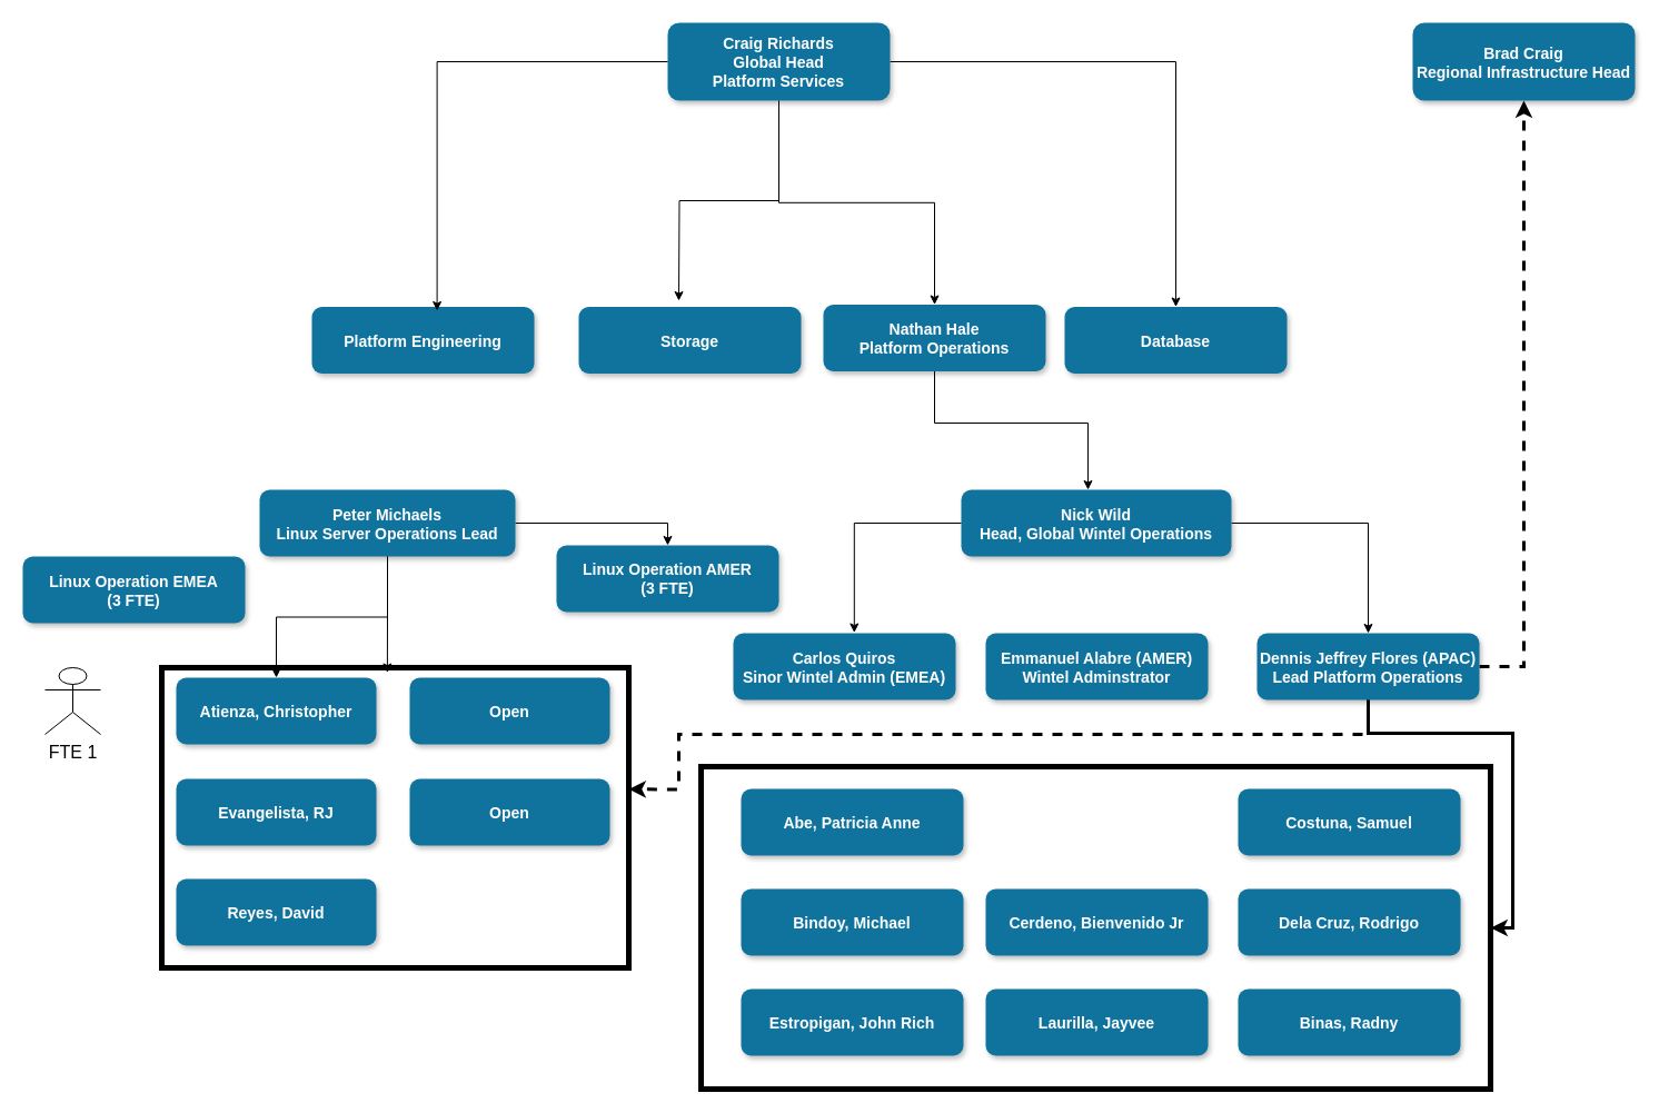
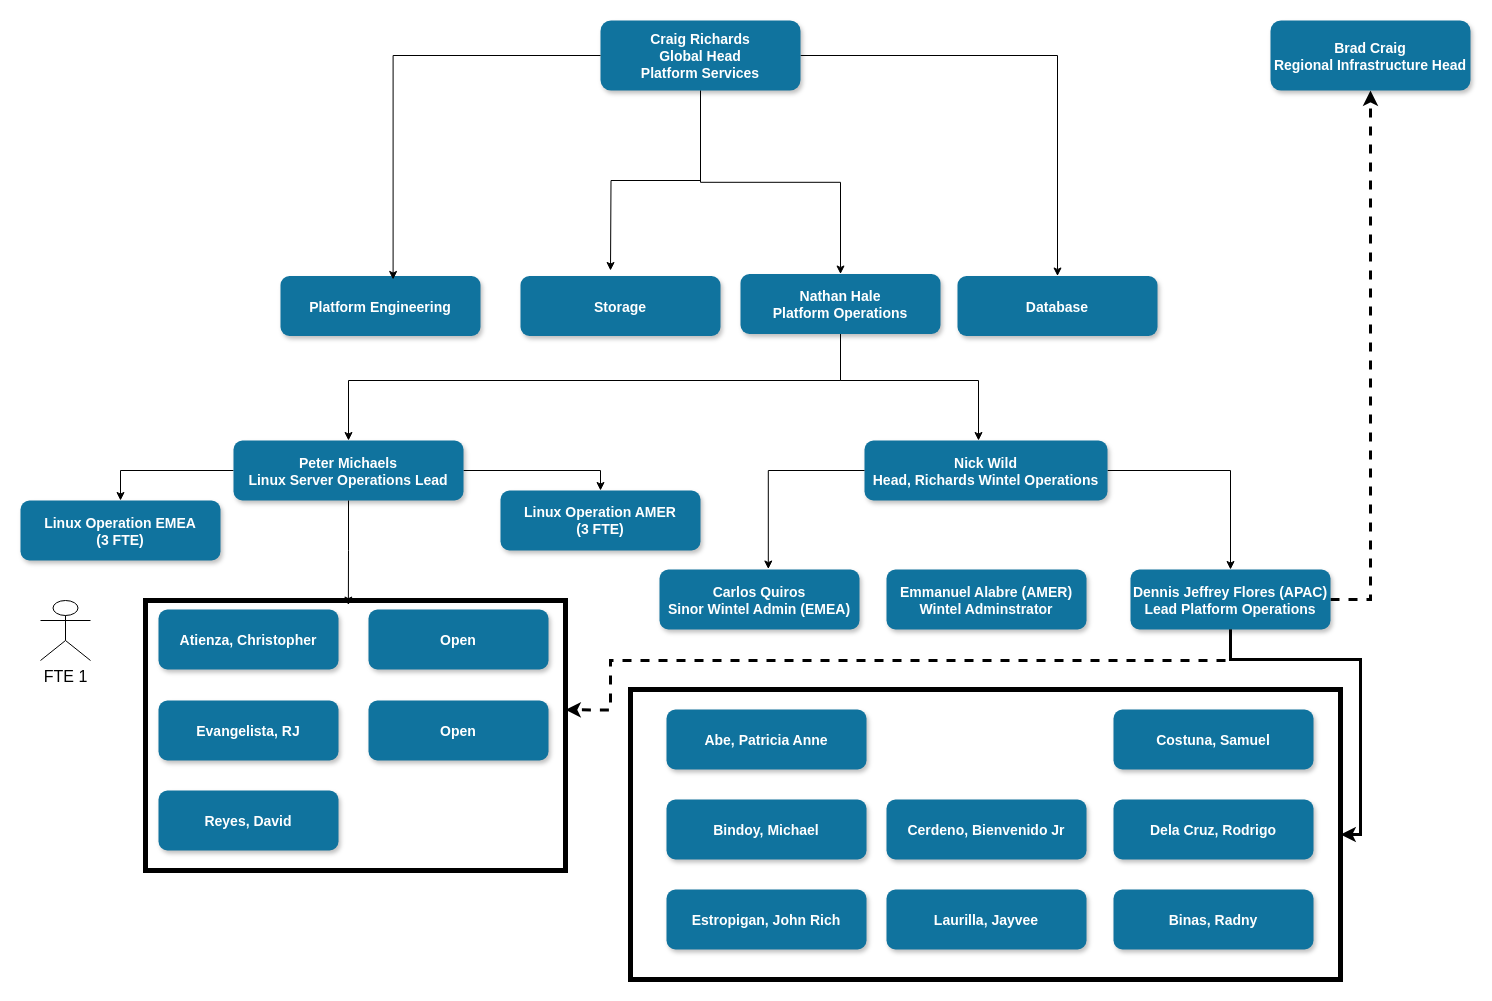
  <mxCell id="0" />
  <mxCell id="1" parent="0" />
  <mxCell id="2" value="" style="rounded=0;whiteSpace=wrap;html=1;strokeWidth=5;" vertex="1" parent="1"><mxGeometry x="145" y="600" width="420" height="270" as="geometry" /></mxCell>
  <mxCell id="3" value="" style="rounded=0;whiteSpace=wrap;html=1;strokeWidth=5;" vertex="1" parent="1"><mxGeometry x="630" y="689" width="710" height="290" as="geometry" /></mxCell>
  <mxCell id="4" style="edgeStyle=orthogonalEdgeStyle;rounded=0;orthogonalLoop=1;jettySize=auto;html=1;" edge="1" parent="1" source="7"><mxGeometry relative="1" as="geometry"><mxPoint x="610" y="270" as="targetPoint" /></mxGeometry></mxCell>
  <mxCell id="5" style="edgeStyle=orthogonalEdgeStyle;rounded=0;orthogonalLoop=1;jettySize=auto;html=1;entryX=0.5;entryY=0;entryDx=0;entryDy=0;" edge="1" parent="1" source="7" target="11"><mxGeometry relative="1" as="geometry" /></mxCell>
  <mxCell id="6" style="edgeStyle=orthogonalEdgeStyle;rounded=0;orthogonalLoop=1;jettySize=auto;html=1;" edge="1" parent="1" source="7" target="12"><mxGeometry relative="1" as="geometry" /></mxCell>
  <mxCell id="7" value="Craig Richards&#10;Global Head&#10;Platform Services" style="rounded=1;fillColor=#10739E;strokeColor=none;shadow=1;gradientColor=none;fontStyle=1;fontColor=#FFFFFF;fontSize=14;" vertex="1" parent="1"><mxGeometry x="600" y="20" width="200" height="70" as="geometry" /></mxCell>
  <mxCell id="8" value="Storage" style="rounded=1;fillColor=#10739E;strokeColor=none;shadow=1;gradientColor=none;fontStyle=1;fontColor=#FFFFFF;fontSize=14;" vertex="1" parent="1"><mxGeometry x="520" y="275.5" width="200" height="60" as="geometry" /></mxCell>
  <mxCell id="9" style="edgeStyle=orthogonalEdgeStyle;rounded=0;orthogonalLoop=1;jettySize=auto;html=1;" edge="1" parent="1" source="11" target="19"><mxGeometry relative="1" as="geometry"><Array as="points"><mxPoint x="840" y="380" /><mxPoint x="978" y="380" /></Array></mxGeometry></mxCell>
+ <mxCell id="10" style="edgeStyle=orthogonalEdgeStyle;rounded=0;orthogonalLoop=1;jettySize=auto;html=1;entryX=0.5;entryY=0;entryDx=0;entryDy=0;" edge="1" parent="1" source="11" target="17"><mxGeometry relative="1" as="geometry"><Array as="points"><mxPoint x="840" y="380" /><mxPoint x="348" y="380" /></Array></mxGeometry></mxCell>
  <mxCell id="11" value="Nathan Hale&#10;Platform Operations" style="rounded=1;fillColor=#10739E;strokeColor=none;shadow=1;gradientColor=none;fontStyle=1;fontColor=#FFFFFF;fontSize=14;" vertex="1" parent="1"><mxGeometry x="740" y="273.5" width="200" height="60" as="geometry" /></mxCell>
  <mxCell id="12" value="Database" style="rounded=1;fillColor=#10739E;strokeColor=none;shadow=1;gradientColor=none;fontStyle=1;fontColor=#FFFFFF;fontSize=14;" vertex="1" parent="1"><mxGeometry x="957" y="275.5" width="200" height="60" as="geometry" /></mxCell>
  <mxCell id="13" value="Platform Engineering" style="rounded=1;fillColor=#10739E;strokeColor=none;shadow=1;gradientColor=none;fontStyle=1;fontColor=#FFFFFF;fontSize=14;" vertex="1" parent="1"><mxGeometry x="280" y="275.5" width="200" height="60" as="geometry" /></mxCell>
  <mxCell id="14" style="edgeStyle=orthogonalEdgeStyle;rounded=0;orthogonalLoop=1;jettySize=auto;html=1;entryX=0.563;entryY=0.058;entryDx=0;entryDy=0;entryPerimeter=0;" edge="1" parent="1" source="7" target="13"><mxGeometry relative="1" as="geometry" /></mxCell>
- <mxCell id="15" style="edgeStyle=orthogonalEdgeStyle;rounded=0;orthogonalLoop=1;jettySize=auto;html=1;" edge="1" parent="1" source="17" target="33"><mxGeometry relative="1" as="geometry" /></mxCell>
+ <mxCell id="15" style="edgeStyle=orthogonalEdgeStyle;rounded=0;orthogonalLoop=1;jettySize=auto;html=1;entryX=0.5;entryY=0;entryDx=0;entryDy=0;" edge="1" parent="1" source="17" target="43"><mxGeometry relative="1" as="geometry" /></mxCell>
  <mxCell id="16" style="edgeStyle=orthogonalEdgeStyle;rounded=0;orthogonalLoop=1;jettySize=auto;html=1;entryX=0.5;entryY=0;entryDx=0;entryDy=0;" edge="1" parent="1" source="17" target="42"><mxGeometry relative="1" as="geometry" /></mxCell>
  <mxCell id="17" value="Peter Michaels&#10;Linux Server Operations Lead" style="rounded=1;fillColor=#10739E;strokeColor=none;shadow=1;gradientColor=none;fontStyle=1;fontColor=#FFFFFF;fontSize=14;" vertex="1" parent="1"><mxGeometry x="233" y="440" width="230" height="60" as="geometry" /></mxCell>
  <mxCell id="18" value="" style="edgeStyle=orthogonalEdgeStyle;rounded=0;orthogonalLoop=1;jettySize=auto;html=1;" edge="1" parent="1" source="19" target="23"><mxGeometry relative="1" as="geometry" /></mxCell>
- <mxCell id="19" value="Nick Wild&#10;Head, Global Wintel Operations" style="rounded=1;fillColor=#10739E;strokeColor=none;shadow=1;gradientColor=none;fontStyle=1;fontColor=#FFFFFF;fontSize=14;" vertex="1" parent="1"><mxGeometry x="864" y="440" width="243" height="60" as="geometry" /></mxCell>
+ <mxCell id="19" value="Nick Wild&#10;Head, Richards Wintel Operations" style="rounded=1;fillColor=#10739E;strokeColor=none;shadow=1;gradientColor=none;fontStyle=1;fontColor=#FFFFFF;fontSize=14;" vertex="1" parent="1"><mxGeometry x="864" y="440" width="243" height="60" as="geometry" /></mxCell>
  <mxCell id="20" value="Carlos Quiros&#10;Sinor Wintel Admin (EMEA)" style="rounded=1;fillColor=#10739E;strokeColor=none;shadow=1;gradientColor=none;fontStyle=1;fontColor=#FFFFFF;fontSize=14;" vertex="1" parent="1"><mxGeometry x="659" y="569" width="200" height="60" as="geometry" /></mxCell>
  <mxCell id="21" value="" style="edgeStyle=orthogonalEdgeStyle;rounded=0;orthogonalLoop=1;jettySize=auto;html=1;strokeWidth=3;entryX=1;entryY=0.5;entryDx=0;entryDy=0;" edge="1" parent="1" source="23" target="3"><mxGeometry relative="1" as="geometry"><mxPoint x="986" y="609" as="sourcePoint" /><mxPoint x="986" y="689" as="targetPoint" /></mxGeometry></mxCell>
  <mxCell id="22" style="edgeStyle=orthogonalEdgeStyle;rounded=0;orthogonalLoop=1;jettySize=auto;html=1;entryX=0.5;entryY=1;entryDx=0;entryDy=0;dashed=1;strokeWidth=3;" edge="1" parent="1" source="23" target="40"><mxGeometry relative="1" as="geometry"><Array as="points"><mxPoint x="1370" y="599" /></Array></mxGeometry></mxCell>
  <mxCell id="23" value="Dennis Jeffrey Flores (APAC)&#10;Lead Platform Operations" style="rounded=1;fillColor=#10739E;strokeColor=none;shadow=1;gradientColor=none;fontStyle=1;fontColor=#FFFFFF;fontSize=14;" vertex="1" parent="1"><mxGeometry x="1130" y="569" width="200" height="60" as="geometry" /></mxCell>
  <mxCell id="24" value="Emmanuel Alabre (AMER)&#10;Wintel Adminstrator" style="rounded=1;fillColor=#10739E;strokeColor=none;shadow=1;gradientColor=none;fontStyle=1;fontColor=#FFFFFF;fontSize=14;" vertex="1" parent="1"><mxGeometry x="886" y="569" width="200" height="60" as="geometry" /></mxCell>
  <mxCell id="25" value="Abe, Patricia Anne" style="rounded=1;fillColor=#10739E;strokeColor=none;shadow=1;gradientColor=none;fontStyle=1;fontColor=#FFFFFF;fontSize=14;" vertex="1" parent="1"><mxGeometry x="666" y="709" width="200" height="60" as="geometry" /></mxCell>
  <mxCell id="26" value="Costuna, Samuel" style="rounded=1;fillColor=#10739E;strokeColor=none;shadow=1;gradientColor=none;fontStyle=1;fontColor=#FFFFFF;fontSize=14;" vertex="1" parent="1"><mxGeometry x="1113" y="709" width="200" height="60" as="geometry" /></mxCell>
  <mxCell id="27" value="Bindoy, Michael" style="rounded=1;fillColor=#10739E;strokeColor=none;shadow=1;gradientColor=none;fontStyle=1;fontColor=#FFFFFF;fontSize=14;" vertex="1" parent="1"><mxGeometry x="666" y="799" width="200" height="60" as="geometry" /></mxCell>
  <mxCell id="28" value="Cerdeno, Bienvenido Jr" style="rounded=1;fillColor=#10739E;strokeColor=none;shadow=1;gradientColor=none;fontStyle=1;fontColor=#FFFFFF;fontSize=14;" vertex="1" parent="1"><mxGeometry x="886" y="799" width="200" height="60" as="geometry" /></mxCell>
  <mxCell id="29" value="Dela Cruz, Rodrigo" style="rounded=1;fillColor=#10739E;strokeColor=none;shadow=1;gradientColor=none;fontStyle=1;fontColor=#FFFFFF;fontSize=14;" vertex="1" parent="1"><mxGeometry x="1113" y="799" width="200" height="60" as="geometry" /></mxCell>
  <mxCell id="30" value="Estropigan, John Rich" style="rounded=1;fillColor=#10739E;strokeColor=none;shadow=1;gradientColor=none;fontStyle=1;fontColor=#FFFFFF;fontSize=14;" vertex="1" parent="1"><mxGeometry x="666" y="889" width="200" height="60" as="geometry" /></mxCell>
  <mxCell id="31" value="Laurilla, Jayvee" style="rounded=1;fillColor=#10739E;strokeColor=none;shadow=1;gradientColor=none;fontStyle=1;fontColor=#FFFFFF;fontSize=14;" vertex="1" parent="1"><mxGeometry x="886" y="889" width="200" height="60" as="geometry" /></mxCell>
  <mxCell id="32" style="edgeStyle=orthogonalEdgeStyle;rounded=0;orthogonalLoop=1;jettySize=auto;html=1;entryX=0.544;entryY=-0.008;entryDx=0;entryDy=0;entryPerimeter=0;" edge="1" parent="1" source="19" target="20"><mxGeometry relative="1" as="geometry" /></mxCell>
  <mxCell id="33" value="Atienza, Christopher" style="rounded=1;fillColor=#10739E;strokeColor=none;shadow=1;gradientColor=none;fontStyle=1;fontColor=#FFFFFF;fontSize=14;" vertex="1" parent="1"><mxGeometry x="158" y="609" width="180" height="60" as="geometry" /></mxCell>
  <mxCell id="34" value="Open" style="rounded=1;fillColor=#10739E;strokeColor=none;shadow=1;gradientColor=none;fontStyle=1;fontColor=#FFFFFF;fontSize=14;" vertex="1" parent="1"><mxGeometry x="368" y="609" width="180" height="60" as="geometry" /></mxCell>
  <mxCell id="35" value="Evangelista, RJ" style="rounded=1;fillColor=#10739E;strokeColor=none;shadow=1;gradientColor=none;fontStyle=1;fontColor=#FFFFFF;fontSize=14;" vertex="1" parent="1"><mxGeometry x="158" y="700" width="180" height="60" as="geometry" /></mxCell>
  <mxCell id="36" value="Open" style="rounded=1;fillColor=#10739E;strokeColor=none;shadow=1;gradientColor=none;fontStyle=1;fontColor=#FFFFFF;fontSize=14;" vertex="1" parent="1"><mxGeometry x="368" y="700" width="180" height="60" as="geometry" /></mxCell>
  <mxCell id="37" value="Reyes, David" style="rounded=1;fillColor=#10739E;strokeColor=none;shadow=1;gradientColor=none;fontStyle=1;fontColor=#FFFFFF;fontSize=14;" vertex="1" parent="1"><mxGeometry x="158" y="790" width="180" height="60" as="geometry" /></mxCell>
  <mxCell id="38" style="edgeStyle=orthogonalEdgeStyle;rounded=0;orthogonalLoop=1;jettySize=auto;html=1;entryX=0.483;entryY=0.017;entryDx=0;entryDy=0;entryPerimeter=0;" edge="1" parent="1" source="17" target="2"><mxGeometry relative="1" as="geometry" /></mxCell>
  <mxCell id="39" style="edgeStyle=orthogonalEdgeStyle;rounded=0;orthogonalLoop=1;jettySize=auto;html=1;entryX=1;entryY=0.405;entryDx=0;entryDy=0;entryPerimeter=0;fontStyle=1;dashed=1;strokeWidth=3;" edge="1" parent="1" source="23" target="2"><mxGeometry relative="1" as="geometry"><mxPoint x="1360" y="640" as="sourcePoint" /><Array as="points"><mxPoint x="1230" y="660" /><mxPoint x="610" y="660" /><mxPoint x="610" y="709" /></Array></mxGeometry></mxCell>
  <mxCell id="40" value="Brad Craig&#10;Regional Infrastructure Head" style="rounded=1;fillColor=#10739E;strokeColor=none;shadow=1;gradientColor=none;fontStyle=1;fontColor=#FFFFFF;fontSize=14;" vertex="1" parent="1"><mxGeometry x="1270" y="20" width="200" height="70" as="geometry" /></mxCell>
  <mxCell id="41" value="Binas, Radny" style="rounded=1;fillColor=#10739E;strokeColor=none;shadow=1;gradientColor=none;fontStyle=1;fontColor=#FFFFFF;fontSize=14;" vertex="1" parent="1"><mxGeometry x="1113" y="889" width="200" height="60" as="geometry" /></mxCell>
  <mxCell id="42" value="Linux Operation AMER&#10;(3 FTE)" style="rounded=1;fillColor=#10739E;strokeColor=none;shadow=1;gradientColor=none;fontStyle=1;fontColor=#FFFFFF;fontSize=14;whiteSpace=wrap;" vertex="1" parent="1"><mxGeometry x="500" y="490" width="200" height="60" as="geometry" /></mxCell>
  <mxCell id="43" value="Linux Operation EMEA&#10;(3 FTE)" style="rounded=1;fillColor=#10739E;strokeColor=none;shadow=1;gradientColor=none;fontStyle=1;fontColor=#FFFFFF;fontSize=14;" vertex="1" parent="1"><mxGeometry x="20" y="500" width="200" height="60" as="geometry" /></mxCell>
  <mxCell id="44" value="FTE 1" style="shape=umlActor;verticalLabelPosition=bottom;verticalAlign=top;html=1;outlineConnect=0;fontSize=16;" vertex="1" parent="1"><mxGeometry x="40" y="600" width="50" height="60" as="geometry" /></mxCell>
